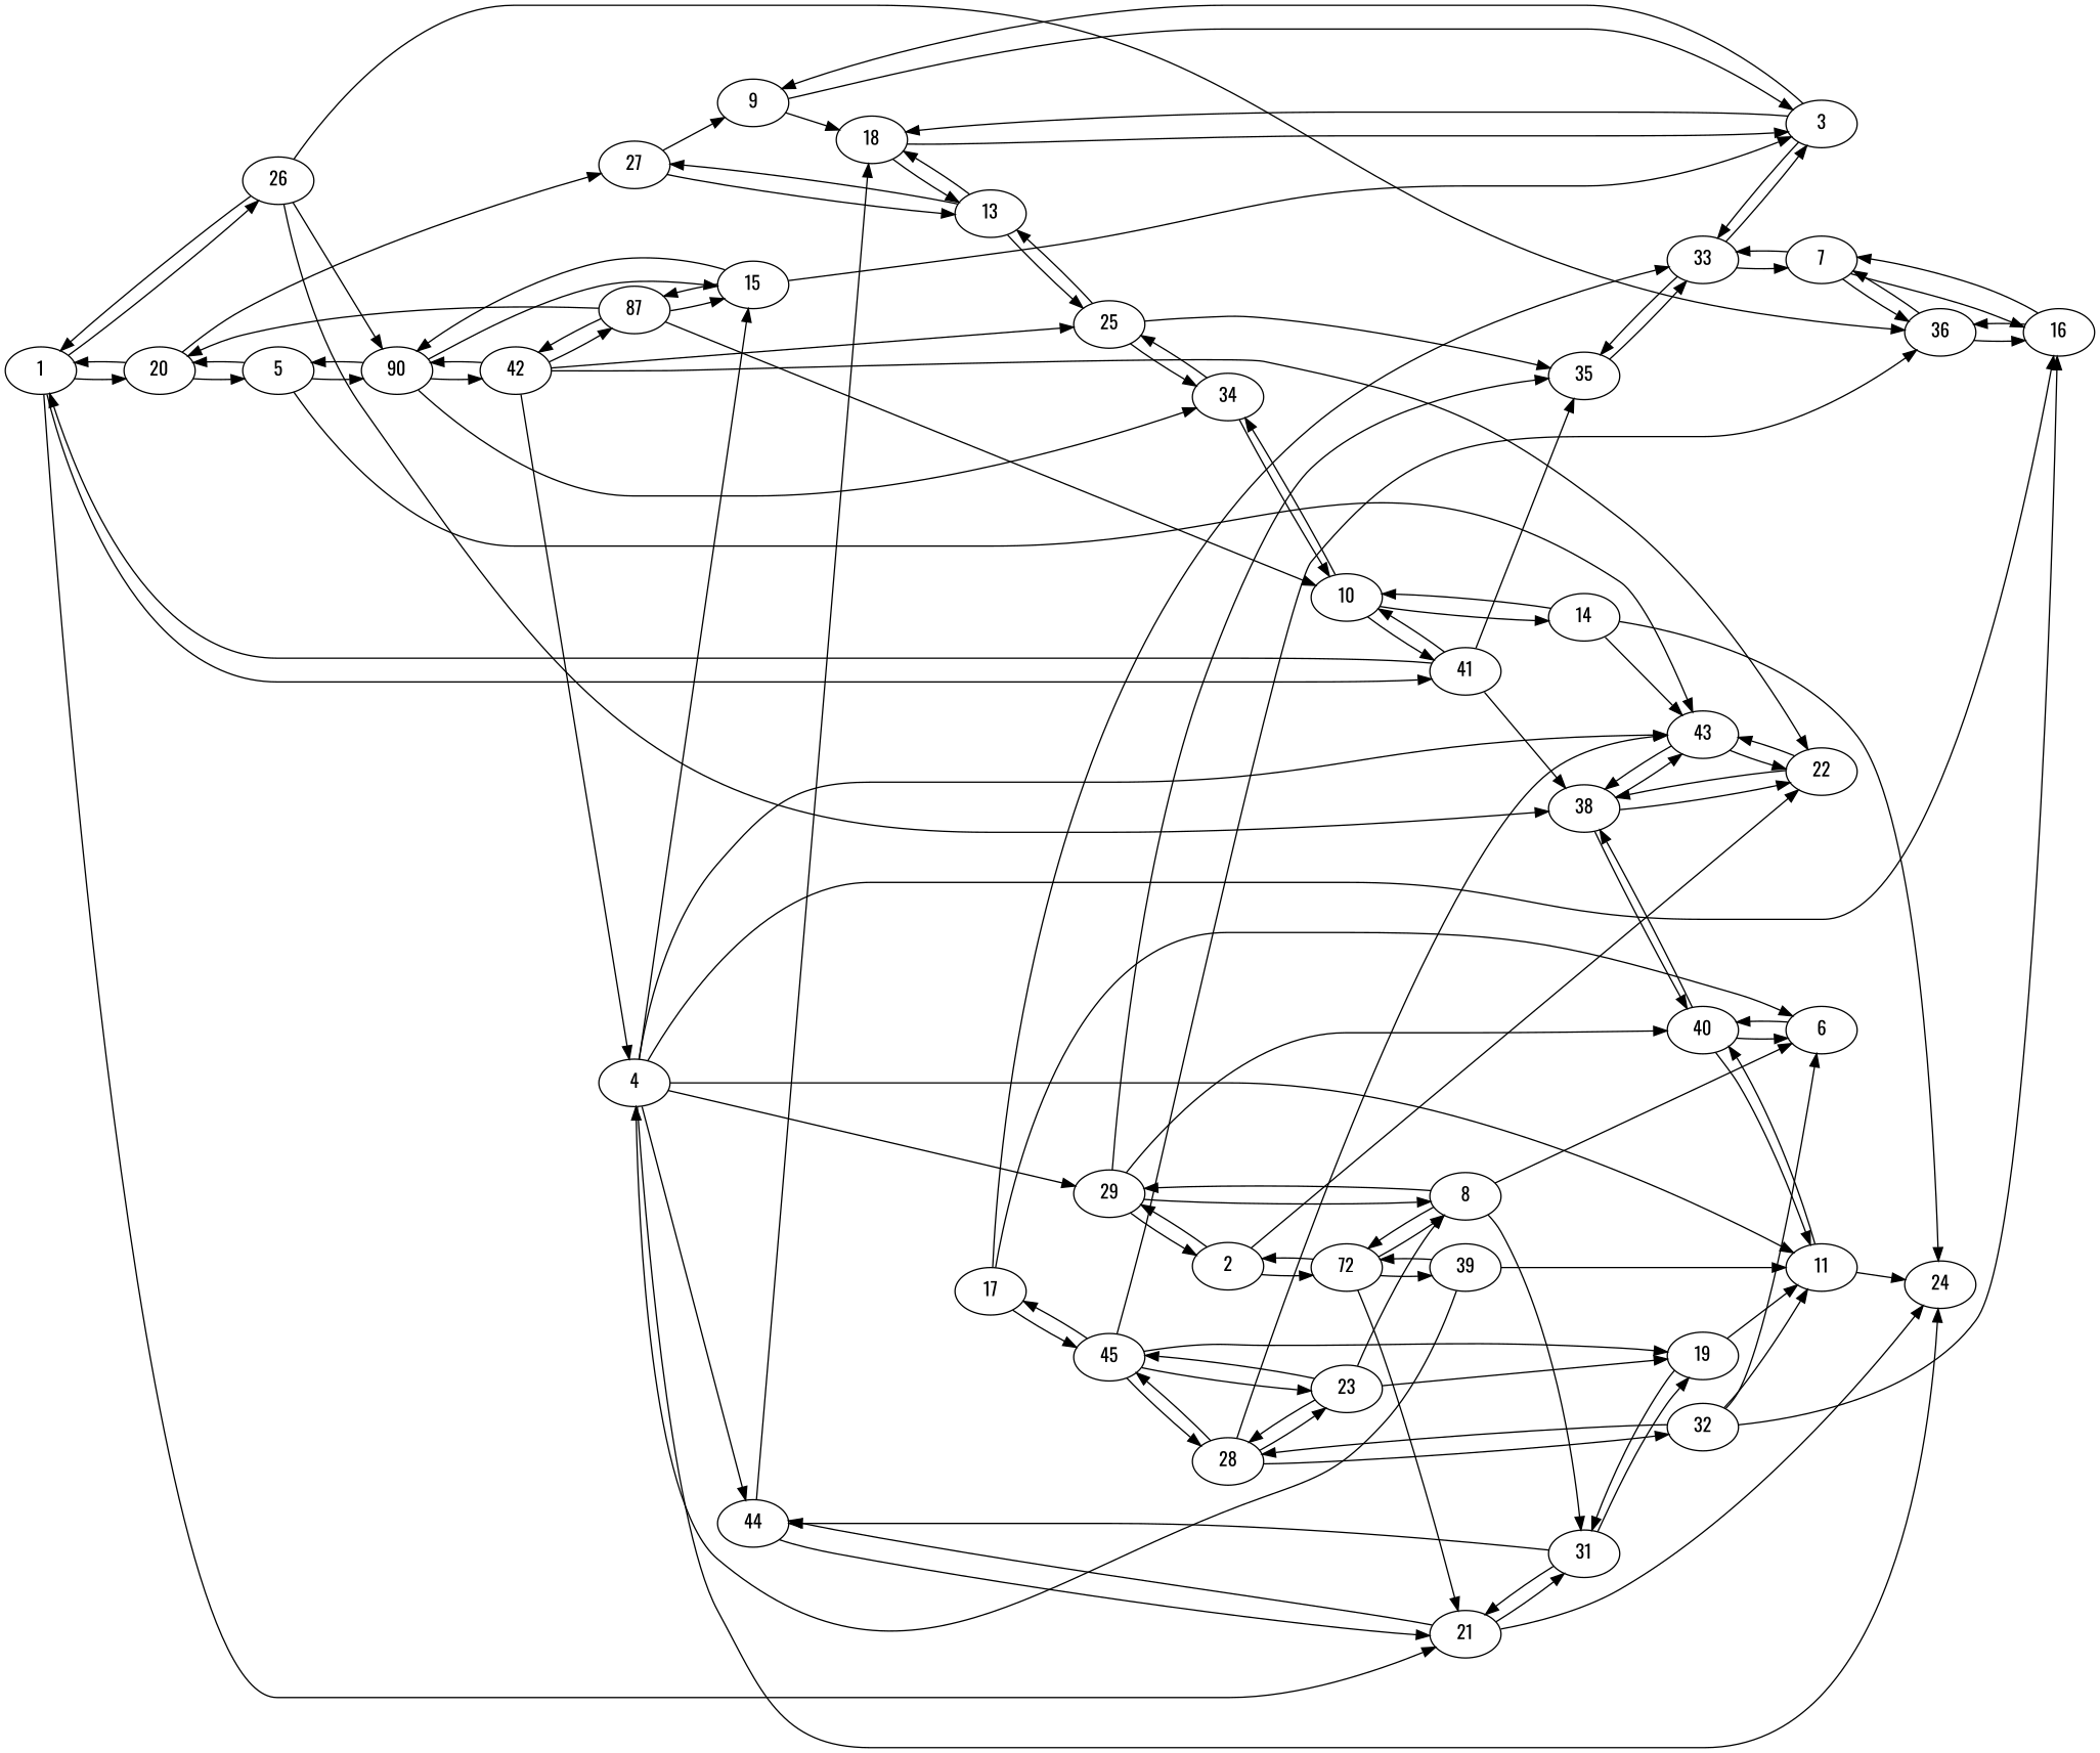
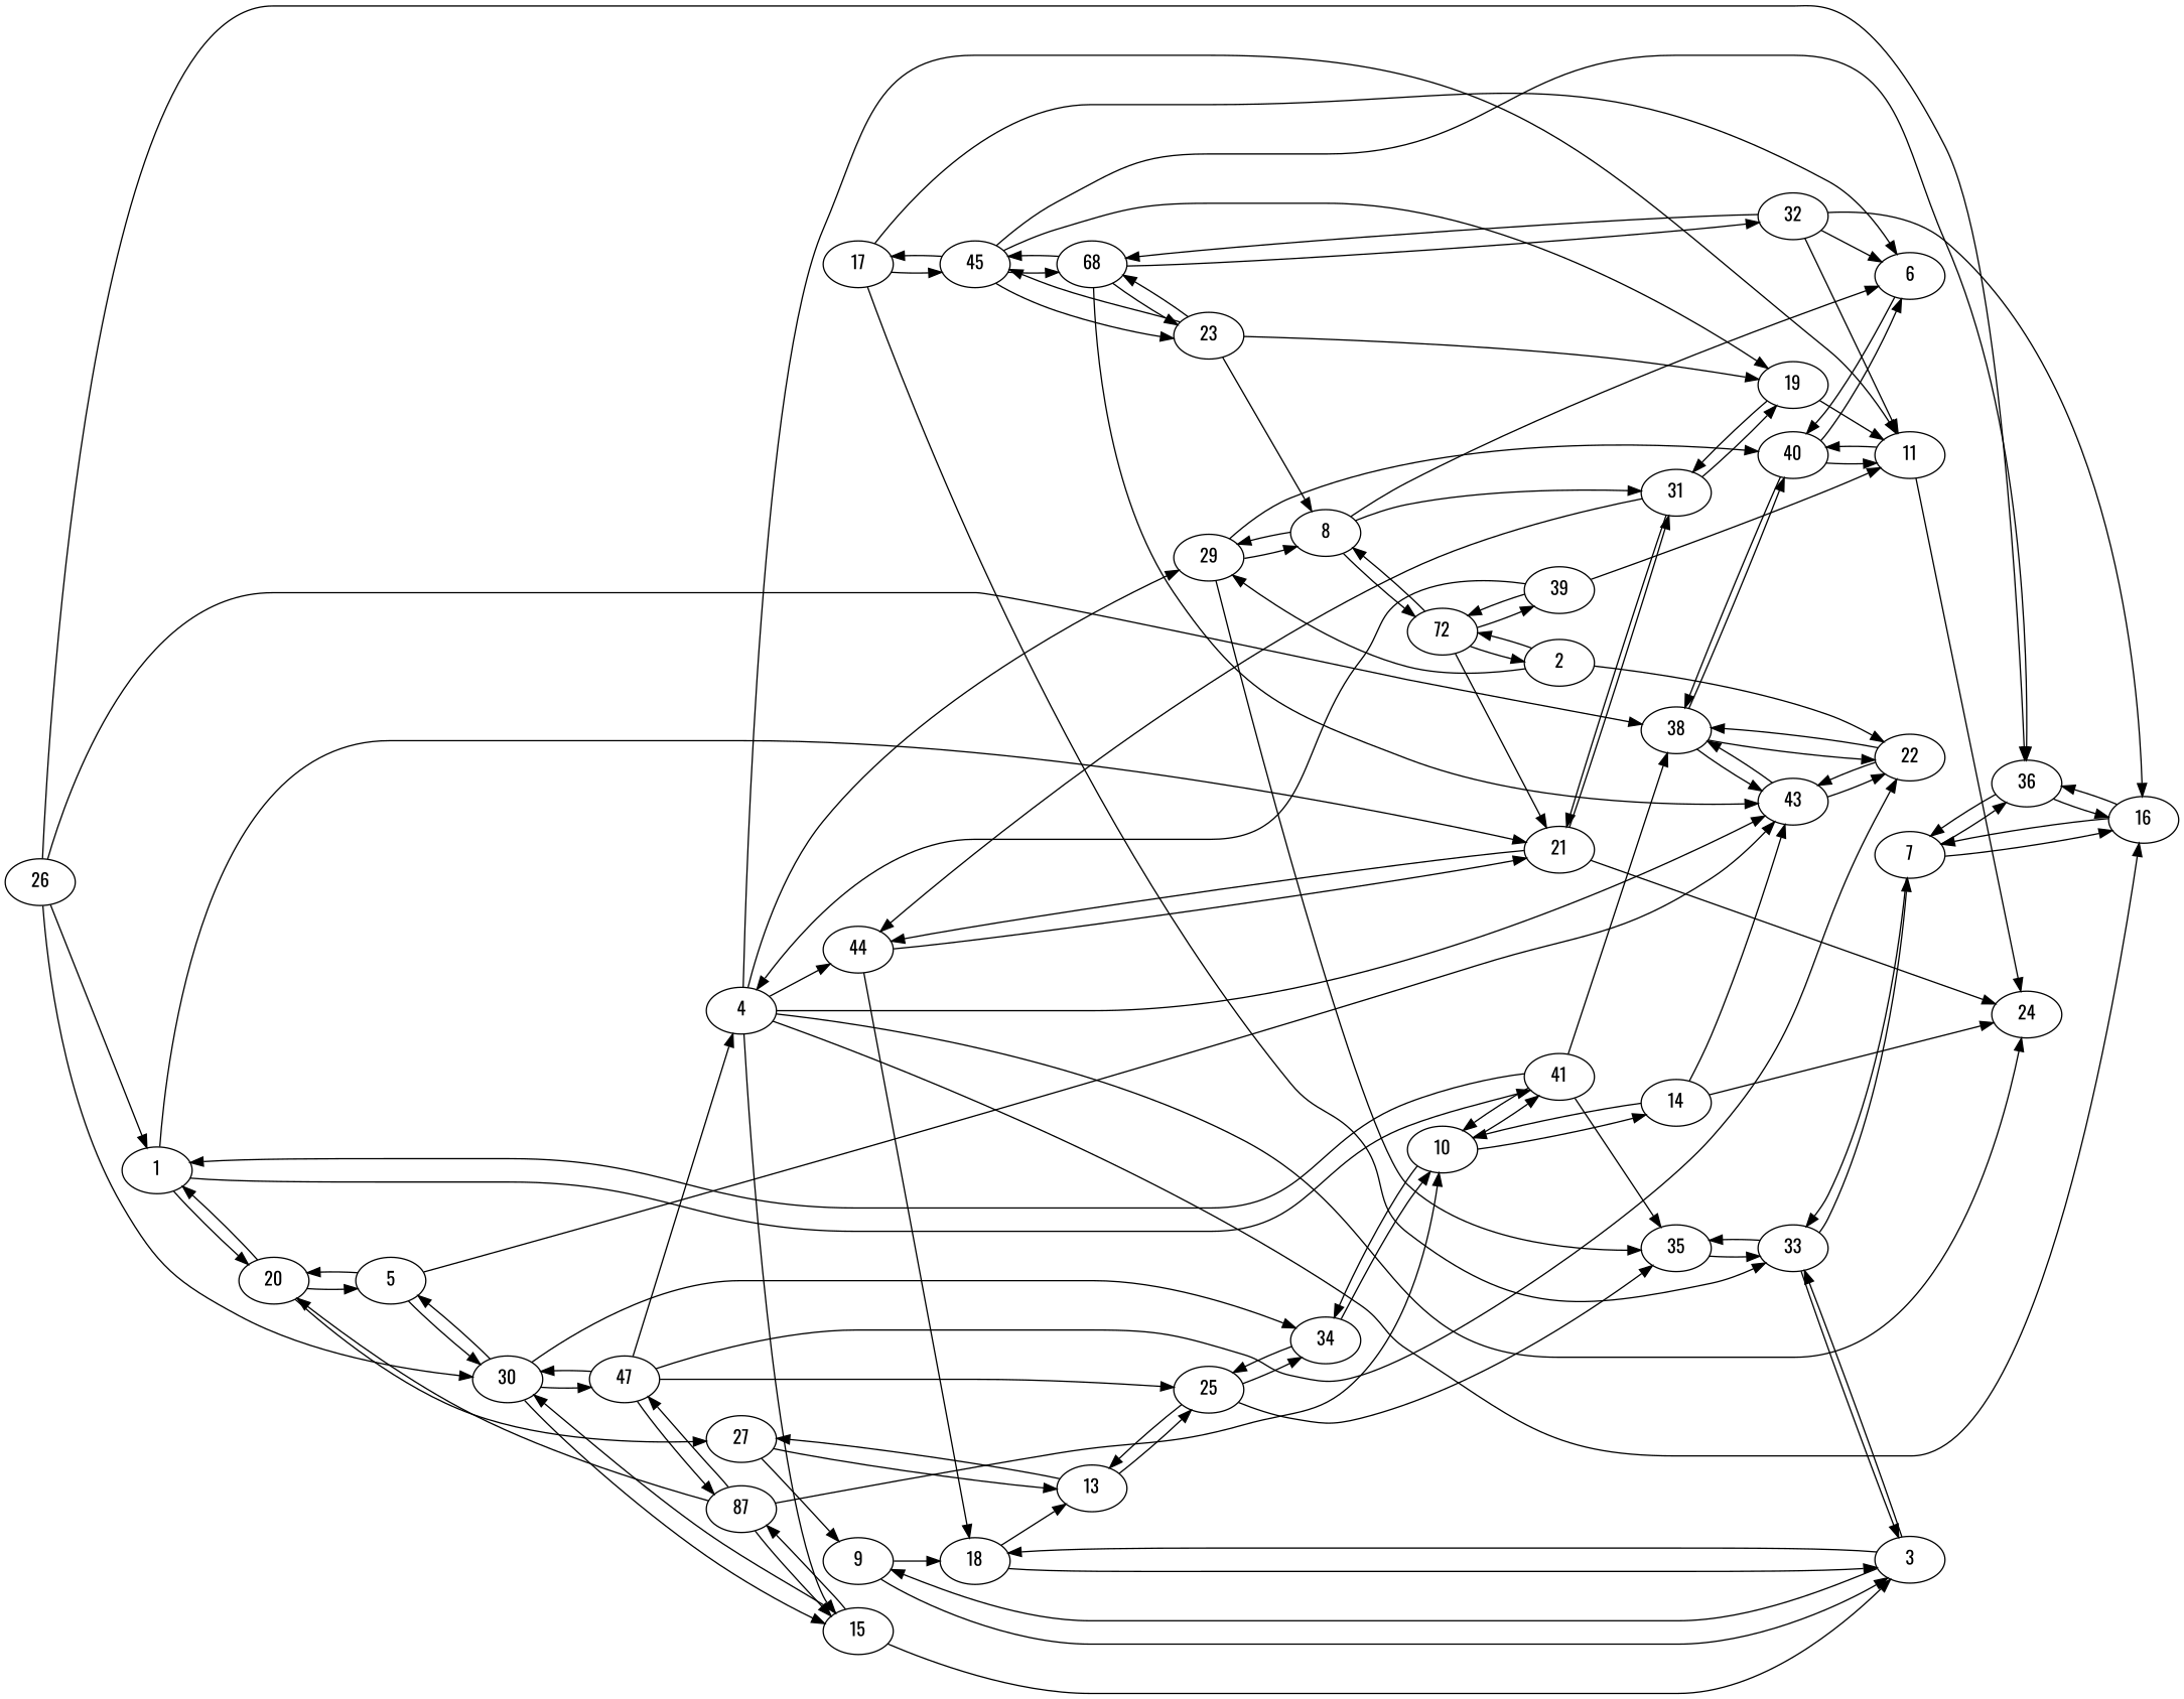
  digraph {
    fontname=Oswald
    rankdir=LR
    node [fontname=Oswald]
    edge [fontname=Oswald]
    1
    20
    26
    41
    21
    5
    27
-   30 [label=90]
+   30
    36
    38
    10
    35
    44
    24
    31
    43
    9
    13
    15
    34
-   42
+   42 [label=47]
    7
    16
    22
    40
    14
    33
    18
    19
    2
    29
    n32 [label=72]
    8
    39
    11
    6
    4
    3
    25
    n40 [label=87]
    17
    45
    23
-   28
+   28 [label=68]
    32
    1 -> 20
-   1 -> 26
    1 -> 41
    1 -> 21
    20 -> 1
    20 -> 5
    20 -> 27
    26 -> 1
    26 -> 30
    26 -> 36
    26 -> 38
    41 -> 1
    41 -> 38
    41 -> 10
    41 -> 35
    21 -> 44
    21 -> 24
    21 -> 31
    5 -> 20
    5 -> 30
    5 -> 43
    27 -> 9
    27 -> 13
    30 -> 5
    30 -> 15
    30 -> 34
    30 -> 42
    36 -> 7
    36 -> 16
    38 -> 43
    38 -> 22
    38 -> 40
    10 -> 41
    10 -> 34
    10 -> 14
    35 -> 33
    44 -> 21
    44 -> 18
    31 -> 21
    31 -> 44
    31 -> 19
    43 -> 38
    43 -> 22
    9 -> 18
    9 -> 3
    13 -> 27
-   13 -> 18
    13 -> 25
    15 -> 30
    15 -> 3
    15 -> n40
    34 -> 10
    34 -> 25
    42 -> 30
    42 -> 22
    42 -> 4
    42 -> 25
    42 -> n40
    7 -> 36
    7 -> 16
    7 -> 33
    16 -> 36
    16 -> 7
    22 -> 38
    22 -> 43
    40 -> 38
    40 -> 11
    40 -> 6
    14 -> 10
    14 -> 24
    14 -> 43
    33 -> 35
    33 -> 7
    33 -> 3
    18 -> 13
    18 -> 3
    19 -> 31
    19 -> 11
    2 -> 22
    2 -> 29
    2 -> n32
    29 -> 35
    29 -> 40
-   29 -> 2
    29 -> 8
    n32 -> 21
    n32 -> 2
    n32 -> 8
    n32 -> 39
    8 -> 31
    8 -> 29
    8 -> n32
    8 -> 6
    39 -> n32
    39 -> 11
    39 -> 4
    11 -> 24
    11 -> 40
    6 -> 40
    4 -> 44
    4 -> 24
    4 -> 43
    4 -> 15
    4 -> 16
    4 -> 29
    4 -> 11
    3 -> 9
    3 -> 33
    3 -> 18
    25 -> 35
    25 -> 13
    25 -> 34
    n40 -> 20
    n40 -> 10
    n40 -> 15
    n40 -> 42
    17 -> 33
    17 -> 6
    17 -> 45
    45 -> 36
    45 -> 19
    45 -> 17
    45 -> 23
    45 -> 28
    23 -> 19
    23 -> 8
    23 -> 45
    23 -> 28
    28 -> 43
    28 -> 45
    28 -> 23
    28 -> 32
    32 -> 16
    32 -> 11
    32 -> 6
    32 -> 28
  }
